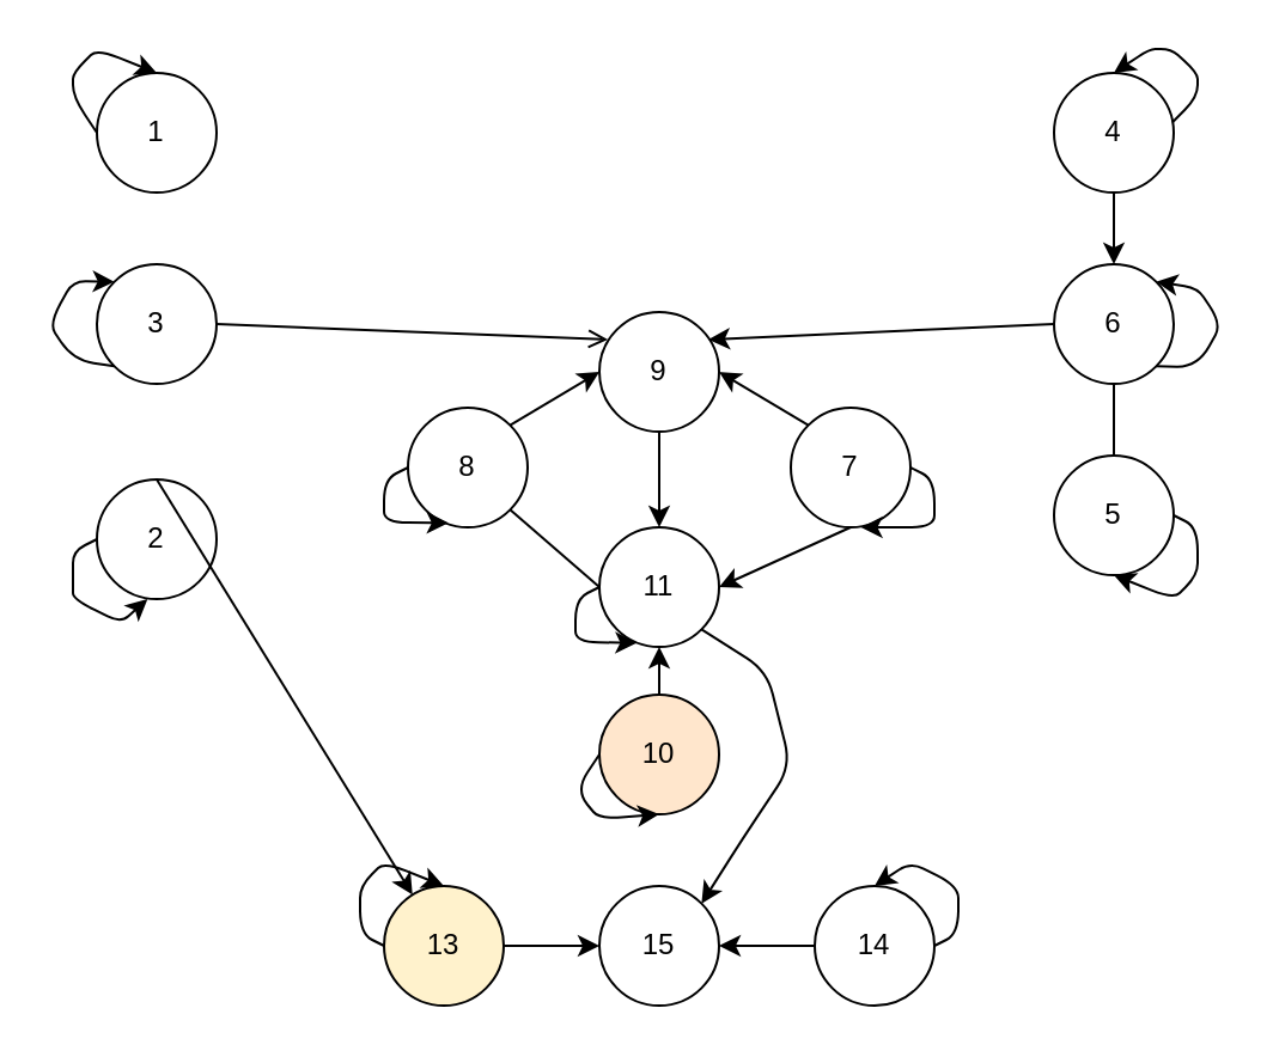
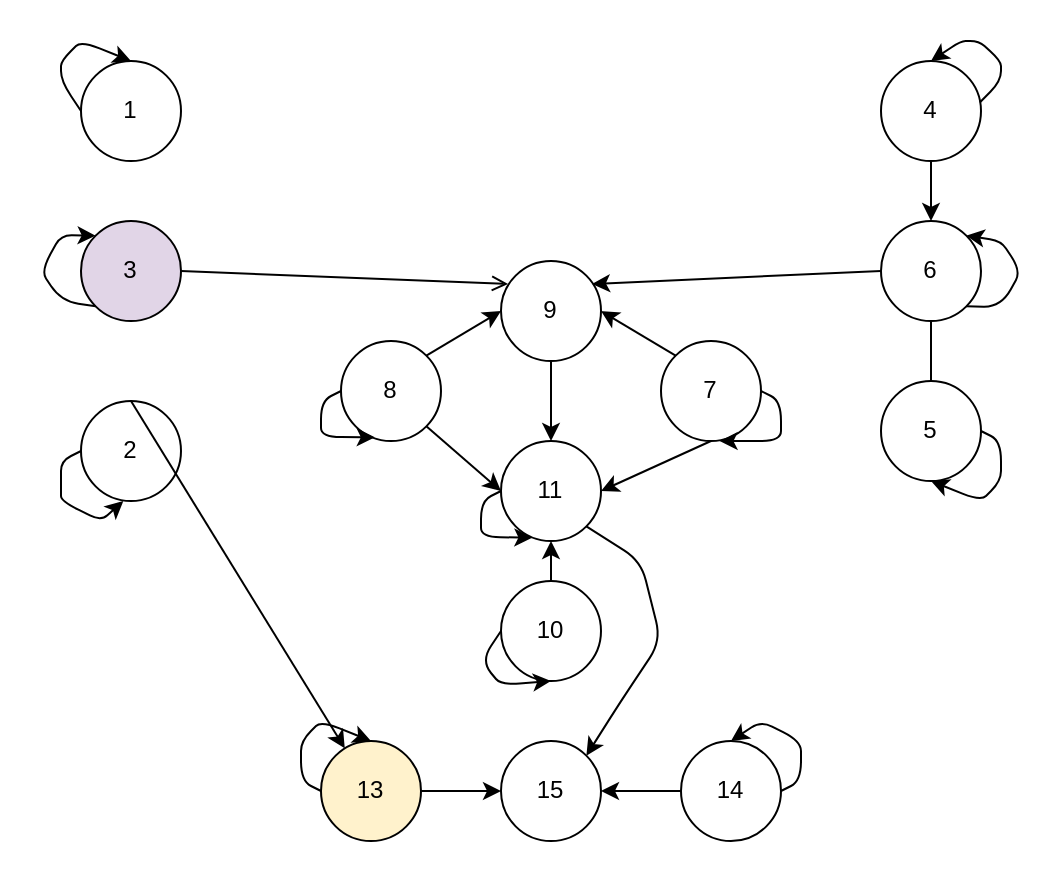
  <mxCell id="0" />
  <mxCell id="1" parent="0" />
- <mxCell id="2" value="3" style="ellipse;whiteSpace=wrap;html=1;aspect=fixed;" vertex="1" parent="1"><mxGeometry x="40" y="110" width="50" height="50" as="geometry" /></mxCell>
+ <mxCell id="2" value="3" style="ellipse;whiteSpace=wrap;html=1;aspect=fixed;fillColor=#e1d5e7;" vertex="1" parent="1"><mxGeometry x="40" y="110" width="50" height="50" as="geometry" /></mxCell>
  <mxCell id="3" value="1" style="ellipse;whiteSpace=wrap;html=1;aspect=fixed;" vertex="1" parent="1"><mxGeometry x="40" y="30" width="50" height="50" as="geometry" /></mxCell>
  <mxCell id="4" value="2" style="ellipse;whiteSpace=wrap;html=1;aspect=fixed;" vertex="1" parent="1"><mxGeometry x="40" y="200" width="50" height="50" as="geometry" /></mxCell>
  <mxCell id="5" value="6" style="ellipse;whiteSpace=wrap;html=1;aspect=fixed;" vertex="1" parent="1"><mxGeometry x="440" y="110" width="50" height="50" as="geometry" /></mxCell>
  <mxCell id="6" value="4" style="ellipse;whiteSpace=wrap;html=1;aspect=fixed;" vertex="1" parent="1"><mxGeometry x="440" y="30" width="50" height="50" as="geometry" /></mxCell>
  <mxCell id="7" value="5" style="ellipse;whiteSpace=wrap;html=1;aspect=fixed;" vertex="1" parent="1"><mxGeometry x="440" y="190" width="50" height="50" as="geometry" /></mxCell>
  <mxCell id="8" value="9" style="ellipse;whiteSpace=wrap;html=1;aspect=fixed;" vertex="1" parent="1"><mxGeometry x="250" y="130" width="50" height="50" as="geometry" /></mxCell>
- <mxCell id="9" value="10" style="ellipse;whiteSpace=wrap;html=1;aspect=fixed;fillColor=#ffe6cc;" vertex="1" parent="1"><mxGeometry x="250" y="290" width="50" height="50" as="geometry" /></mxCell>
+ <mxCell id="9" value="10" style="ellipse;whiteSpace=wrap;html=1;aspect=fixed;" vertex="1" parent="1"><mxGeometry x="250" y="290" width="50" height="50" as="geometry" /></mxCell>
  <mxCell id="10" value="11" style="ellipse;whiteSpace=wrap;html=1;aspect=fixed;" vertex="1" parent="1"><mxGeometry x="250" y="220" width="50" height="50" as="geometry" /></mxCell>
  <mxCell id="11" value="" style="endArrow=classic;html=1;exitX=0.5;exitY=0;exitDx=0;exitDy=0;" edge="1" parent="1" source="4" target="24"><mxGeometry width="50" height="50" relative="1" as="geometry"><mxPoint x="370" y="170" as="sourcePoint" /><mxPoint x="420" y="120" as="targetPoint" /></mxGeometry></mxCell>
  <mxCell id="12" value="" style="endArrow=classic;html=1;exitX=0.5;exitY=1;exitDx=0;exitDy=0;" edge="1" parent="1" source="6" target="5"><mxGeometry width="50" height="50" relative="1" as="geometry"><mxPoint x="370" y="180" as="sourcePoint" /><mxPoint x="420" y="130" as="targetPoint" /></mxGeometry></mxCell>
  <mxCell id="13" value="" style="endArrow=none;html=1;exitX=0.5;exitY=0;exitDx=0;exitDy=0;entryX=0.5;entryY=1;entryDx=0;entryDy=0;" edge="1" parent="1" source="7" target="5"><mxGeometry width="50" height="50" relative="1" as="geometry"><mxPoint x="370" y="180" as="sourcePoint" /><mxPoint x="420" y="130" as="targetPoint" /></mxGeometry></mxCell>
  <mxCell id="14" value="" style="endArrow=classic;html=1;exitX=0.5;exitY=1;exitDx=0;exitDy=0;entryX=0.5;entryY=0;entryDx=0;entryDy=0;" edge="1" parent="1" source="8" target="10"><mxGeometry width="50" height="50" relative="1" as="geometry"><mxPoint x="380" y="170" as="sourcePoint" /><mxPoint x="430" y="120" as="targetPoint" /></mxGeometry></mxCell>
  <mxCell id="15" value="8" style="ellipse;whiteSpace=wrap;html=1;aspect=fixed;" vertex="1" parent="1"><mxGeometry x="170" y="170" width="50" height="50" as="geometry" /></mxCell>
  <mxCell id="16" value="7" style="ellipse;whiteSpace=wrap;html=1;aspect=fixed;" vertex="1" parent="1"><mxGeometry x="330" y="170" width="50" height="50" as="geometry" /></mxCell>
- <mxCell id="17" value="" style="endArrow=none;html=1;exitX=1;exitY=1;exitDx=0;exitDy=0;entryX=0;entryY=0.5;entryDx=0;entryDy=0;" edge="1" parent="1" source="15" target="10"><mxGeometry width="50" height="50" relative="1" as="geometry"><mxPoint x="380" y="170" as="sourcePoint" /><mxPoint x="430" y="120" as="targetPoint" /></mxGeometry></mxCell>
+ <mxCell id="17" value="" style="endArrow=classic;html=1;exitX=1;exitY=1;exitDx=0;exitDy=0;entryX=0;entryY=0.5;entryDx=0;entryDy=0;" edge="1" parent="1" source="15" target="10"><mxGeometry width="50" height="50" relative="1" as="geometry"><mxPoint x="380" y="170" as="sourcePoint" /><mxPoint x="430" y="120" as="targetPoint" /></mxGeometry></mxCell>
  <mxCell id="18" value="" style="endArrow=classic;html=1;exitX=0.5;exitY=1;exitDx=0;exitDy=0;entryX=1;entryY=0.5;entryDx=0;entryDy=0;" edge="1" parent="1" source="16" target="10"><mxGeometry width="50" height="50" relative="1" as="geometry"><mxPoint x="380" y="170" as="sourcePoint" /><mxPoint x="430" y="120" as="targetPoint" /></mxGeometry></mxCell>
  <mxCell id="19" value="" style="endArrow=classic;html=1;exitX=0;exitY=0;exitDx=0;exitDy=0;entryX=1;entryY=0.5;entryDx=0;entryDy=0;" edge="1" parent="1" source="16" target="8"><mxGeometry width="50" height="50" relative="1" as="geometry"><mxPoint x="380" y="170" as="sourcePoint" /><mxPoint x="430" y="120" as="targetPoint" /></mxGeometry></mxCell>
  <mxCell id="20" value="" style="endArrow=classic;html=1;exitX=1;exitY=0;exitDx=0;exitDy=0;entryX=0;entryY=0.5;entryDx=0;entryDy=0;" edge="1" parent="1" source="15" target="8"><mxGeometry width="50" height="50" relative="1" as="geometry"><mxPoint x="380" y="170" as="sourcePoint" /><mxPoint x="430" y="120" as="targetPoint" /></mxGeometry></mxCell>
  <mxCell id="21" value="" style="endArrow=classic;html=1;exitX=0.5;exitY=0;exitDx=0;exitDy=0;entryX=0.5;entryY=1;entryDx=0;entryDy=0;" edge="1" parent="1" source="9" target="10"><mxGeometry width="50" height="50" relative="1" as="geometry"><mxPoint x="380" y="240" as="sourcePoint" /><mxPoint x="430" y="190" as="targetPoint" /></mxGeometry></mxCell>
  <mxCell id="22" value="" style="endArrow=open;html=1;exitX=1;exitY=0.5;exitDx=0;exitDy=0;entryX=0.071;entryY=0.23;entryDx=0;entryDy=0;entryPerimeter=0;" edge="1" parent="1" source="2" target="8"><mxGeometry width="50" height="50" relative="1" as="geometry"><mxPoint x="370" y="240" as="sourcePoint" /><mxPoint x="420" y="190" as="targetPoint" /></mxGeometry></mxCell>
  <mxCell id="23" value="" style="endArrow=classic;html=1;exitX=0;exitY=0.5;exitDx=0;exitDy=0;entryX=0.91;entryY=0.23;entryDx=0;entryDy=0;entryPerimeter=0;" edge="1" parent="1" source="5" target="8"><mxGeometry width="50" height="50" relative="1" as="geometry"><mxPoint x="370" y="240" as="sourcePoint" /><mxPoint x="420" y="190" as="targetPoint" /></mxGeometry></mxCell>
  <mxCell id="24" value="13" style="ellipse;whiteSpace=wrap;html=1;aspect=fixed;fillColor=#fff2cc;" vertex="1" parent="1"><mxGeometry x="160" y="370" width="50" height="50" as="geometry" /></mxCell>
  <mxCell id="25" value="15" style="ellipse;whiteSpace=wrap;html=1;aspect=fixed;" vertex="1" parent="1"><mxGeometry x="250" y="370" width="50" height="50" as="geometry" /></mxCell>
  <mxCell id="26" value="14" style="ellipse;whiteSpace=wrap;html=1;aspect=fixed;" vertex="1" parent="1"><mxGeometry x="340" y="370" width="50" height="50" as="geometry" /></mxCell>
  <mxCell id="27" value="" style="endArrow=classic;html=1;exitX=1;exitY=0.5;exitDx=0;exitDy=0;entryX=0;entryY=0.5;entryDx=0;entryDy=0;" edge="1" parent="1" source="24" target="25"><mxGeometry width="50" height="50" relative="1" as="geometry"><mxPoint x="370" y="330" as="sourcePoint" /><mxPoint x="420" y="280" as="targetPoint" /></mxGeometry></mxCell>
  <mxCell id="28" value="" style="endArrow=classic;html=1;exitX=0;exitY=0.5;exitDx=0;exitDy=0;entryX=1;entryY=0.5;entryDx=0;entryDy=0;" edge="1" parent="1" source="26" target="25"><mxGeometry width="50" height="50" relative="1" as="geometry"><mxPoint x="370" y="330" as="sourcePoint" /><mxPoint x="420" y="280" as="targetPoint" /></mxGeometry></mxCell>
  <mxCell id="29" value="" style="endArrow=classic;html=1;exitX=1;exitY=1;exitDx=0;exitDy=0;entryX=1;entryY=0;entryDx=0;entryDy=0;" edge="1" parent="1" source="10" target="25"><mxGeometry width="50" height="50" relative="1" as="geometry"><mxPoint x="370" y="330" as="sourcePoint" /><mxPoint x="420" y="280" as="targetPoint" /><Array as="points"><mxPoint x="320" y="280" /><mxPoint x="330" y="320" /><mxPoint x="310" y="350" /></Array></mxGeometry></mxCell>
  <mxCell id="30" value="" style="endArrow=classic;html=1;exitX=0.988;exitY=0.415;exitDx=0;exitDy=0;exitPerimeter=0;entryX=0.5;entryY=0;entryDx=0;entryDy=0;" edge="1" parent="1" source="6" target="6"><mxGeometry width="50" height="50" relative="1" as="geometry"><mxPoint x="380" y="130" as="sourcePoint" /><mxPoint x="430" y="80" as="targetPoint" /><Array as="points"><mxPoint x="500" y="40" /><mxPoint x="500" y="30" /><mxPoint x="489" y="20" /><mxPoint x="480" y="20" /></Array></mxGeometry></mxCell>
  <mxCell id="31" value="" style="endArrow=classic;html=1;exitX=0;exitY=0.5;exitDx=0;exitDy=0;entryX=0.5;entryY=0;entryDx=0;entryDy=0;" edge="1" parent="1" source="3" target="3"><mxGeometry width="50" height="50" relative="1" as="geometry"><mxPoint x="400" y="210" as="sourcePoint" /><mxPoint x="450" y="160" as="targetPoint" /><Array as="points"><mxPoint x="30" y="40" /><mxPoint x="30" y="30" /><mxPoint x="40" y="20" /></Array></mxGeometry></mxCell>
  <mxCell id="32" value="" style="endArrow=classic;html=1;exitX=0;exitY=0.5;exitDx=0;exitDy=0;entryX=0.423;entryY=1.001;entryDx=0;entryDy=0;entryPerimeter=0;" edge="1" parent="1" source="4" target="4"><mxGeometry width="50" height="50" relative="1" as="geometry"><mxPoint x="-20" y="240" as="sourcePoint" /><mxPoint x="30" y="190" as="targetPoint" /><Array as="points"><mxPoint x="30" y="230" /><mxPoint x="30" y="240" /><mxPoint x="30" y="250" /><mxPoint x="50" y="260" /></Array></mxGeometry></mxCell>
  <mxCell id="33" value="" style="endArrow=classic;html=1;exitX=1;exitY=0.5;exitDx=0;exitDy=0;entryX=0.5;entryY=1;entryDx=0;entryDy=0;" edge="1" parent="1" source="7" target="7"><mxGeometry width="50" height="50" relative="1" as="geometry"><mxPoint x="280" y="220" as="sourcePoint" /><mxPoint x="330" y="170" as="targetPoint" /><Array as="points"><mxPoint x="500" y="220" /><mxPoint x="500" y="240" /><mxPoint x="490" y="250" /></Array></mxGeometry></mxCell>
  <mxCell id="34" value="" style="endArrow=classic;html=1;exitX=1;exitY=1;exitDx=0;exitDy=0;entryX=1;entryY=0;entryDx=0;entryDy=0;" edge="1" parent="1" source="5" target="5"><mxGeometry width="50" height="50" relative="1" as="geometry"><mxPoint x="240" y="160" as="sourcePoint" /><mxPoint x="290" y="110" as="targetPoint" /><Array as="points"><mxPoint x="500" y="153" /><mxPoint x="510" y="135" /><mxPoint x="500" y="120" /></Array></mxGeometry></mxCell>
  <mxCell id="35" value="" style="endArrow=classic;html=1;exitX=0;exitY=1;exitDx=0;exitDy=0;entryX=0;entryY=0;entryDx=0;entryDy=0;" edge="1" parent="1" source="2" target="2"><mxGeometry width="50" height="50" relative="1" as="geometry"><mxPoint x="360" y="170" as="sourcePoint" /><mxPoint x="410" y="120" as="targetPoint" /><Array as="points"><mxPoint x="30" y="150" /><mxPoint x="20" y="135" /><mxPoint x="30" y="117" /></Array></mxGeometry></mxCell>
  <mxCell id="36" value="" style="endArrow=classic;html=1;exitX=0;exitY=0.5;exitDx=0;exitDy=0;entryX=0.5;entryY=0;entryDx=0;entryDy=0;" edge="1" parent="1" source="24" target="24"><mxGeometry width="50" height="50" relative="1" as="geometry"><mxPoint x="360" y="370" as="sourcePoint" /><mxPoint x="410" y="320" as="targetPoint" /><Array as="points"><mxPoint x="150" y="390" /><mxPoint x="150" y="370" /><mxPoint x="160" y="360" /></Array></mxGeometry></mxCell>
  <mxCell id="37" value="" style="endArrow=classic;html=1;exitX=1;exitY=0.5;exitDx=0;exitDy=0;entryX=0.5;entryY=0;entryDx=0;entryDy=0;" edge="1" parent="1" source="26" target="26"><mxGeometry width="50" height="50" relative="1" as="geometry"><mxPoint x="290" y="440" as="sourcePoint" /><mxPoint x="340" y="390" as="targetPoint" /><Array as="points"><mxPoint x="400" y="390" /><mxPoint x="400" y="370" /><mxPoint x="380" y="360" /></Array></mxGeometry></mxCell>
  <mxCell id="38" value="" style="endArrow=classic;html=1;exitX=0;exitY=0.5;exitDx=0;exitDy=0;entryX=0.5;entryY=1;entryDx=0;entryDy=0;" edge="1" parent="1" source="9" target="9"><mxGeometry width="50" height="50" relative="1" as="geometry"><mxPoint x="290" y="320" as="sourcePoint" /><mxPoint x="340" y="270" as="targetPoint" /><Array as="points"><mxPoint x="240" y="330" /><mxPoint x="250" y="342" /></Array></mxGeometry></mxCell>
  <mxCell id="39" value="" style="endArrow=classic;html=1;exitX=0;exitY=0.5;exitDx=0;exitDy=0;entryX=0.338;entryY=0.963;entryDx=0;entryDy=0;entryPerimeter=0;" edge="1" parent="1" source="15" target="15"><mxGeometry width="50" height="50" relative="1" as="geometry"><mxPoint x="290" y="240" as="sourcePoint" /><mxPoint x="340" y="190" as="targetPoint" /><Array as="points"><mxPoint x="160" y="200" /><mxPoint x="160" y="218" /></Array></mxGeometry></mxCell>
  <mxCell id="40" value="" style="endArrow=classic;html=1;exitX=1;exitY=0.5;exitDx=0;exitDy=0;entryX=0.586;entryY=1.001;entryDx=0;entryDy=0;entryPerimeter=0;" edge="1" parent="1" source="16" target="16"><mxGeometry width="50" height="50" relative="1" as="geometry"><mxPoint x="380" y="170" as="sourcePoint" /><mxPoint x="430" y="120" as="targetPoint" /><Array as="points"><mxPoint x="390" y="200" /><mxPoint x="390" y="220" /></Array></mxGeometry></mxCell>
  <mxCell id="41" value="" style="endArrow=classic;html=1;entryX=0.314;entryY=0.967;entryDx=0;entryDy=0;entryPerimeter=0;" edge="1" parent="1" target="10"><mxGeometry width="50" height="50" relative="1" as="geometry"><mxPoint x="250" y="245" as="sourcePoint" /><mxPoint x="440" y="170" as="targetPoint" /><Array as="points"><mxPoint x="240" y="250" /><mxPoint x="240" y="268" /></Array></mxGeometry></mxCell>
